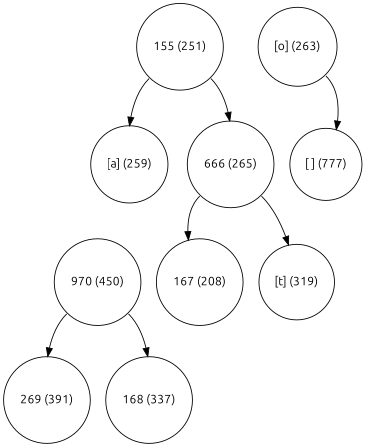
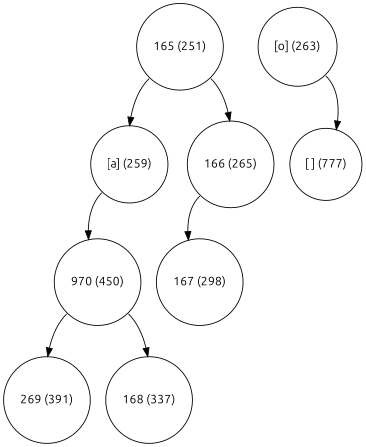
  digraph {
    fontname=Ubuntu
    node [fontname=Ubuntu shape=circle]
    edge [fontname=Ubuntu tailport=sw]
-   n1 [label="155 (251)" width=0.5]
+   n1 [label="165 (251)" width=0.5]
    n2 [label="[a] (259)" width=0.5]
-   n3 [label="666 (265)" width=0.5]
+   n3 [label="166 (265)" width=0.5]
    n4 [label="970 (450)" width=0.5]
-   n5 [label="167 (208)" width=0.5]
-   n6 [label="[t] (319)" width=0.5]
+   n5 [label="167 (298)" width=0.5]
    n7 [label="269 (391)" width=0.5]
    n8 [label="168 (337)" width=0.5]
    n9 [label="[o] (263)" width=0.5]
    n10 [label="[ ] (777)" width=0.5]
    n1 -> n2
    n1 -> n3 [tailport=se]
+   n2 -> n4
    n3 -> n5
-   n3 -> n6 [tailport=se]
    n4 -> n7
    n4 -> n8 [tailport=se]
    n9 -> n10 [tailport=se]
  }
